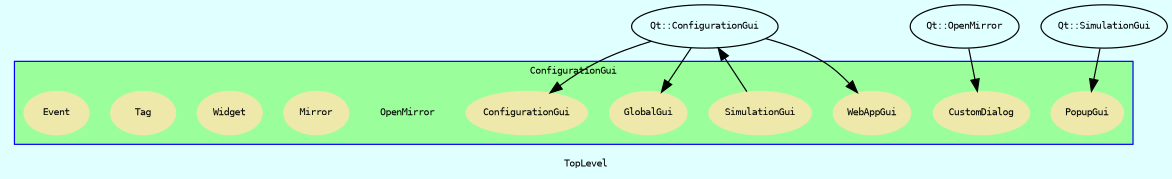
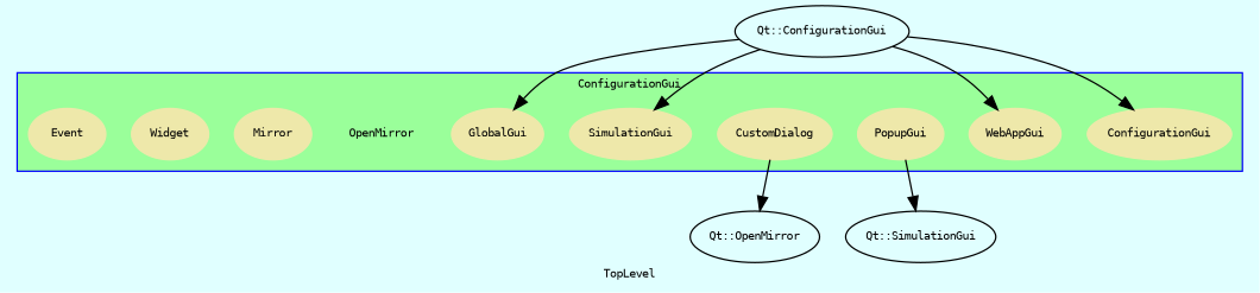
  digraph {
    bgcolor=lightcyan1
    compound=true
    fontname="DejaVu Sans Mono"
    fontsize=8
    label=TopLevel
    node [color=palegoldenrod fontcolor=black fontname="DejaVu Sans Mono" fontsize=8 shape=ellipse style=filled]
    edge [fontname="DejaVu Sans Mono"]
    n1 [label=SimulationGui]
    n2 [label=GlobalGui]
    n3 [label=CustomDialog]
    n4 [label=PopupGui]
    n5 [label=ConfigurationGui]
    n6 [label=WebAppGui]
    OpenMirror [color=black height=0.01 shape=plaintext width=0.01 fontcolor="" style=""]
    n8 [label=Mirror]
    n9 [label=Widget]
-   n10 [label=Tag]
    n11 [label=Event]
    n12 [color=black label="Qt::ConfigurationGui" fontcolor="" shape="" style=""]
    n13 [color=black label="Qt::OpenMirror" fontcolor="" shape="" style=""]
    n14 [color=black label="Qt::SimulationGui" fontcolor="" shape="" style=""]
    subgraph cluster_1 {
      color=blue
      fillcolor=palegreen1
      label=ConfigurationGui
      style=filled
      n1
      n2
      n3
      n4
      n5
      n6
      OpenMirror
      n8
      n9
-     n10
      n11
    }
-   n1 -> n12
+   n12 -> n1
    n12 -> n2
    n12 -> n5
    n12 -> n6
-   n13 -> n3
-   n14 -> n4
+   n3 -> n13
+   n4 -> n14
  }
